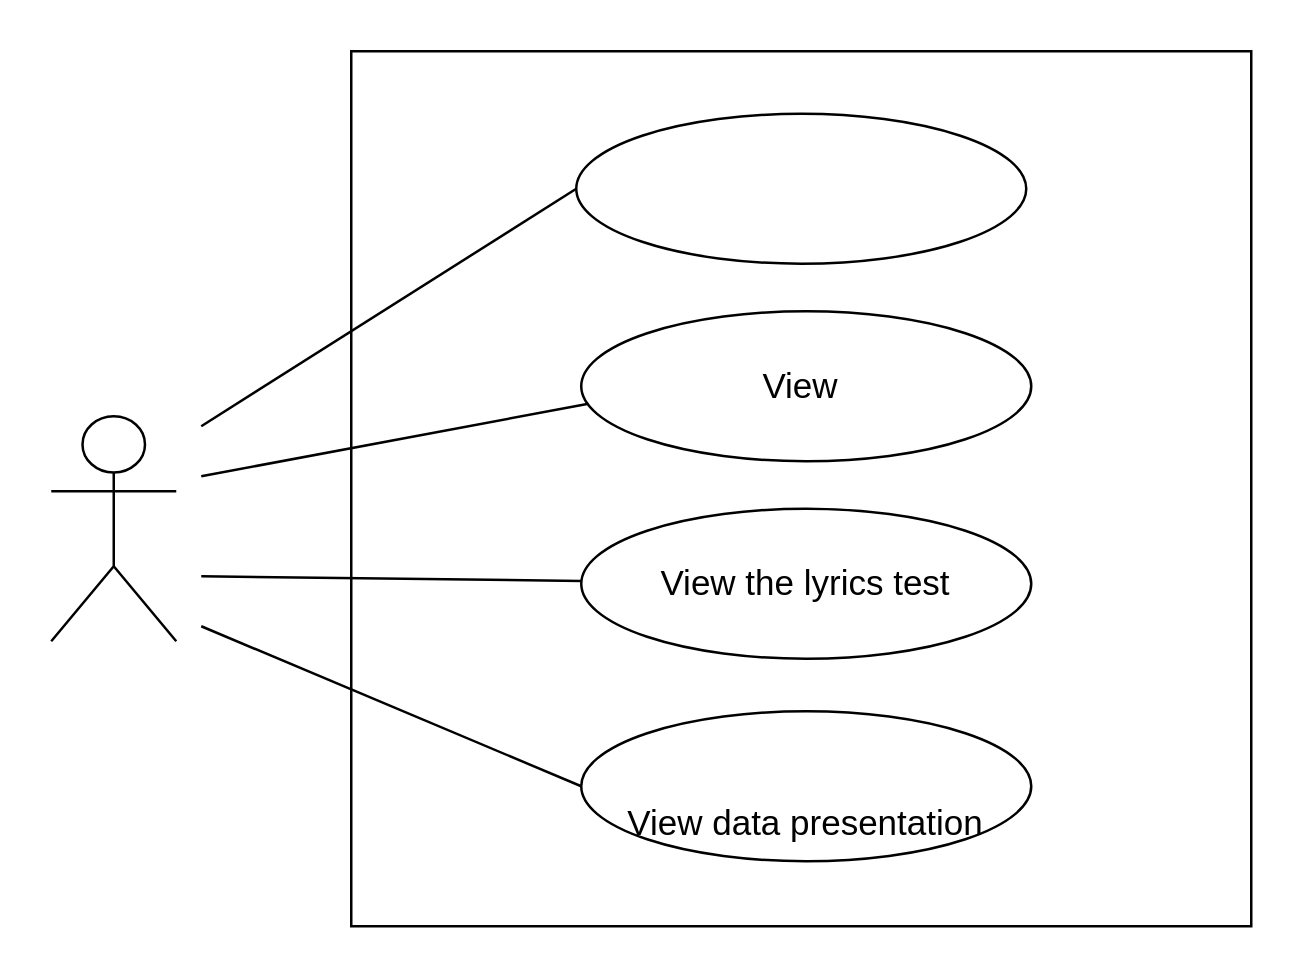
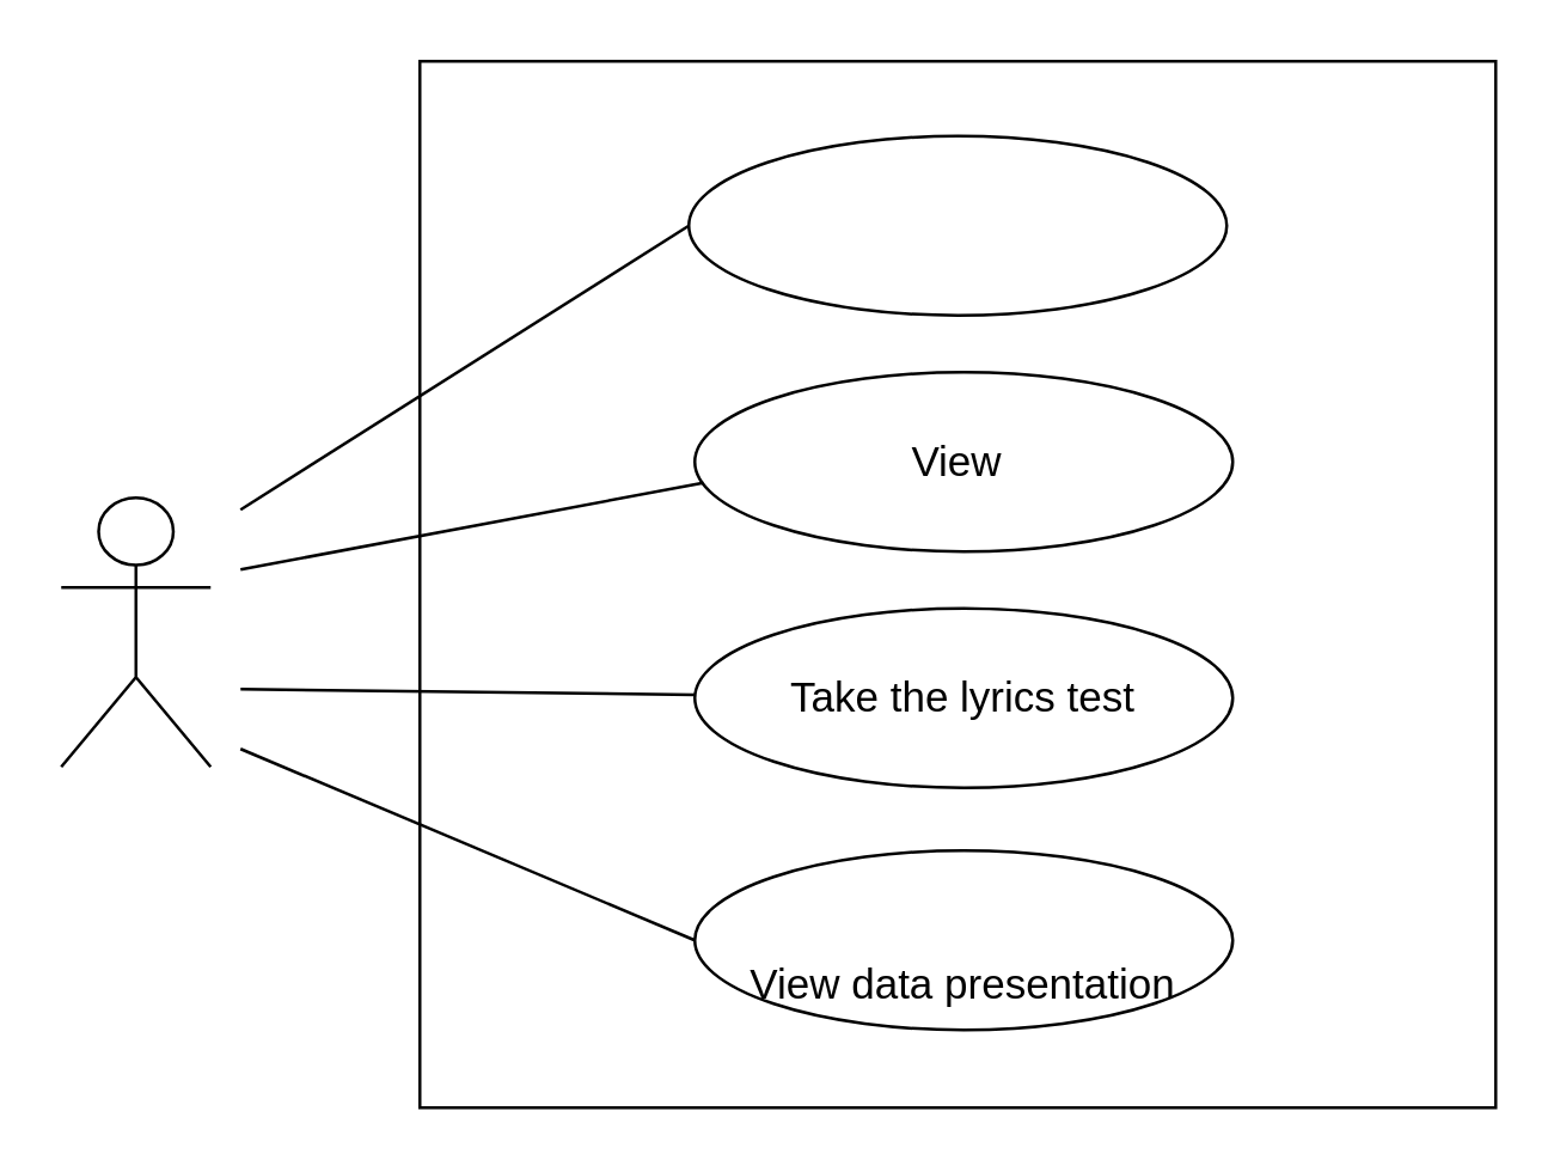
  <mxCell id="0" />
  <mxCell id="1" parent="0" />
  <mxCell id="2" value="" style="shape=umlActor;verticalLabelPosition=bottom;labelBackgroundColor=#ffffff;verticalAlign=top;html=1;outlineConnect=0;" vertex="1" parent="1"><mxGeometry x="20" y="166" width="50" height="90" as="geometry" /></mxCell>
  <mxCell id="3" value="" style="rounded=0;whiteSpace=wrap;html=1;" vertex="1" parent="1"><mxGeometry x="140" y="20" width="360" height="350" as="geometry" /></mxCell>
  <mxCell id="4" value="" style="ellipse;whiteSpace=wrap;html=1;" vertex="1" parent="1"><mxGeometry x="230" y="45" width="180" height="60" as="geometry" /></mxCell>
  <mxCell id="5" value="" style="ellipse;whiteSpace=wrap;html=1;" vertex="1" parent="1"><mxGeometry x="232" y="124" width="180" height="60" as="geometry" /></mxCell>
  <mxCell id="6" value="" style="ellipse;whiteSpace=wrap;html=1;" vertex="1" parent="1"><mxGeometry x="232" y="203" width="180" height="60" as="geometry" /></mxCell>
  <mxCell id="7" value="" style="ellipse;whiteSpace=wrap;html=1;" vertex="1" parent="1"><mxGeometry x="232" y="284" width="180" height="60" as="geometry" /></mxCell>
  <mxCell id="8" value="" style="endArrow=none;html=1;entryX=0;entryY=0.5;entryDx=0;entryDy=0;" edge="1" parent="1" target="4"><mxGeometry width="50" height="50" relative="1" as="geometry"><mxPoint x="80" y="170" as="sourcePoint" /><mxPoint x="80" y="390" as="targetPoint" /></mxGeometry></mxCell>
  <mxCell id="9" value="" style="endArrow=none;html=1;entryX=0.016;entryY=0.617;entryDx=0;entryDy=0;entryPerimeter=0;" edge="1" parent="1" target="5"><mxGeometry width="50" height="50" relative="1" as="geometry"><mxPoint x="80" y="190" as="sourcePoint" /><mxPoint x="230" y="101.5" as="targetPoint" /></mxGeometry></mxCell>
  <mxCell id="10" value="" style="endArrow=none;html=1;" edge="1" parent="1" target="6"><mxGeometry width="50" height="50" relative="1" as="geometry"><mxPoint x="80" y="230" as="sourcePoint" /><mxPoint x="220" y="105" as="targetPoint" /></mxGeometry></mxCell>
  <mxCell id="11" value="" style="endArrow=none;html=1;entryX=0;entryY=0.5;entryDx=0;entryDy=0;" edge="1" parent="1" target="7"><mxGeometry width="50" height="50" relative="1" as="geometry"><mxPoint x="80" y="250" as="sourcePoint" /><mxPoint x="220" y="135" as="targetPoint" /></mxGeometry></mxCell>
  <mxCell id="12" value="&lt;p style=&quot;font-size: 14px&quot;&gt;View&lt;/p&gt;" style="text;html=1;strokeColor=none;fillColor=none;align=center;verticalAlign=middle;whiteSpace=wrap;rounded=0;fontSize=14;" vertex="1" parent="1"><mxGeometry x="260" y="141" width="120" height="25" as="geometry" /></mxCell>
- <mxCell id="13" value="&lt;p style=&quot;font-size: 14px&quot;&gt;View the lyrics test&lt;/p&gt;" style="text;html=1;strokeColor=none;fillColor=none;align=center;verticalAlign=middle;whiteSpace=wrap;rounded=0;fontSize=14;" vertex="1" parent="1"><mxGeometry x="258" y="218.25" width="128" height="29.5" as="geometry" /></mxCell>
+ <mxCell id="13" value="&lt;p style=&quot;font-size: 14px&quot;&gt;Take the lyrics test&lt;/p&gt;" style="text;html=1;strokeColor=none;fillColor=none;align=center;verticalAlign=middle;whiteSpace=wrap;rounded=0;fontSize=14;" vertex="1" parent="1"><mxGeometry x="258" y="218.25" width="128" height="29.5" as="geometry" /></mxCell>
  <mxCell id="14" value="&lt;p style=&quot;font-size: 14px&quot;&gt;View data presentation&lt;/p&gt;" style="text;html=1;strokeColor=none;fillColor=none;align=center;verticalAlign=middle;whiteSpace=wrap;rounded=0;fontSize=14;" vertex="1" parent="1"><mxGeometry x="247" y="316.5" width="150" height="25" as="geometry" /></mxCell>
